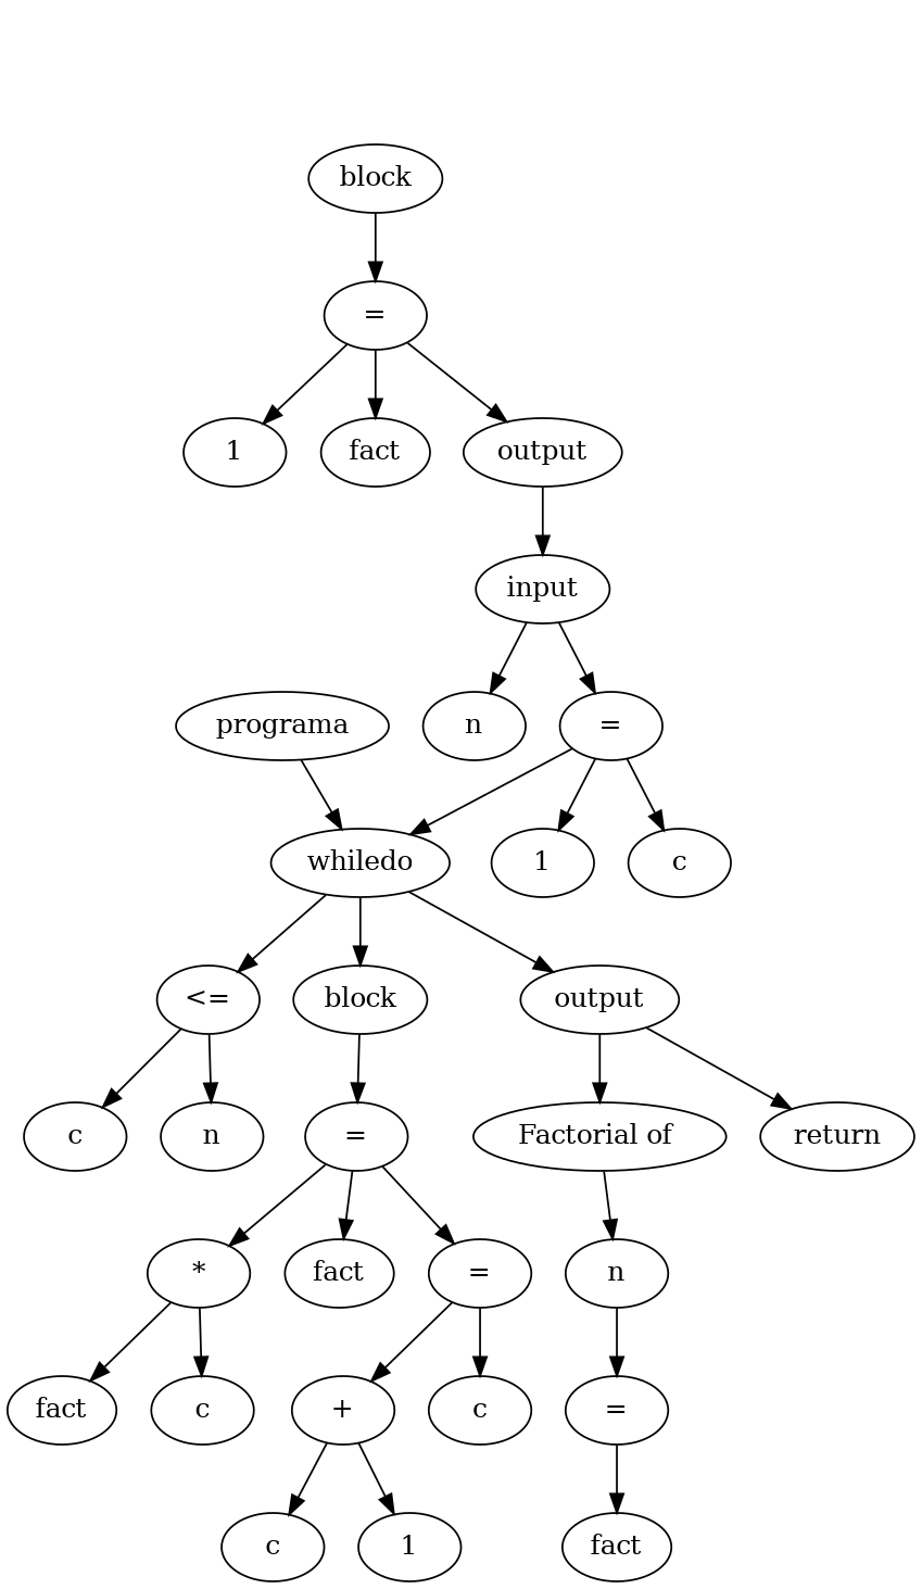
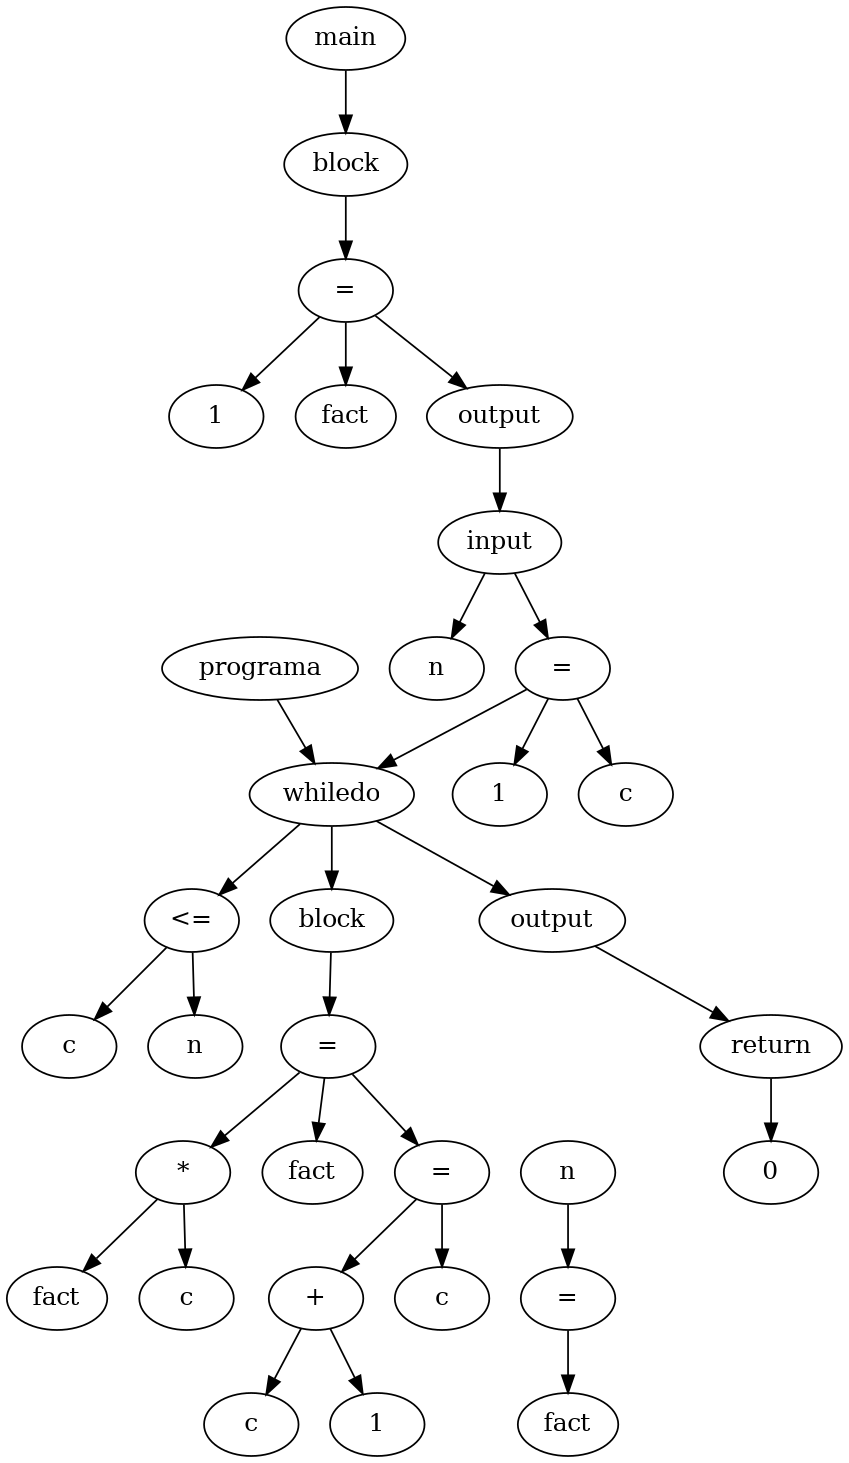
  digraph {
    n1 [label=1]
    n2 [label="="]
    n3 [label=fact]
    n4 [label=output]
    n5 [label=input]
    n6 [label=n]
    n7 [label="="]
    n8 [label=1]
    n9 [label=c]
    n10 [label=whiledo]
    n11 [label="<="]
    n12 [label=block]
    n13 [label=output]
    n14 [label=c]
    n15 [label=n]
    n16 [label=fact]
    n17 [label=c]
    n18 [label="*"]
    n19 [label="="]
    n20 [label=fact]
    n21 [label="="]
    n22 [label="+"]
    n23 [label=c]
    n24 [label=c]
    n25 [label=1]
-   n26 [label="Factorial of "]
    n27 [label=return]
    n28 [label=n]
    n29 [label=" = "]
    n30 [label=fact]
+   n31 [label=0]
    n32 [label=block]
+   n33 [label=main]
    n34 [label=programa]
    n2 -> n1
    n2 -> n3
    n2 -> n4
    n4 -> n5
    n5 -> n6
    n5 -> n7
    n7 -> n8
    n7 -> n9
    n7 -> n10
    n10 -> n11
    n10 -> n12
    n10 -> n13
    n11 -> n14
    n11 -> n15
    n12 -> n19
-   n13 -> n26
    n13 -> n27
    n18 -> n16
    n18 -> n17
    n19 -> n18
    n19 -> n20
    n19 -> n21
    n21 -> n22
    n21 -> n23
    n22 -> n24
    n22 -> n25
-   n26 -> n28
+   n27 -> n31
    n28 -> n29
    n29 -> n30
    n32 -> n2
+   n33 -> n32
    n34 -> n10
  }
